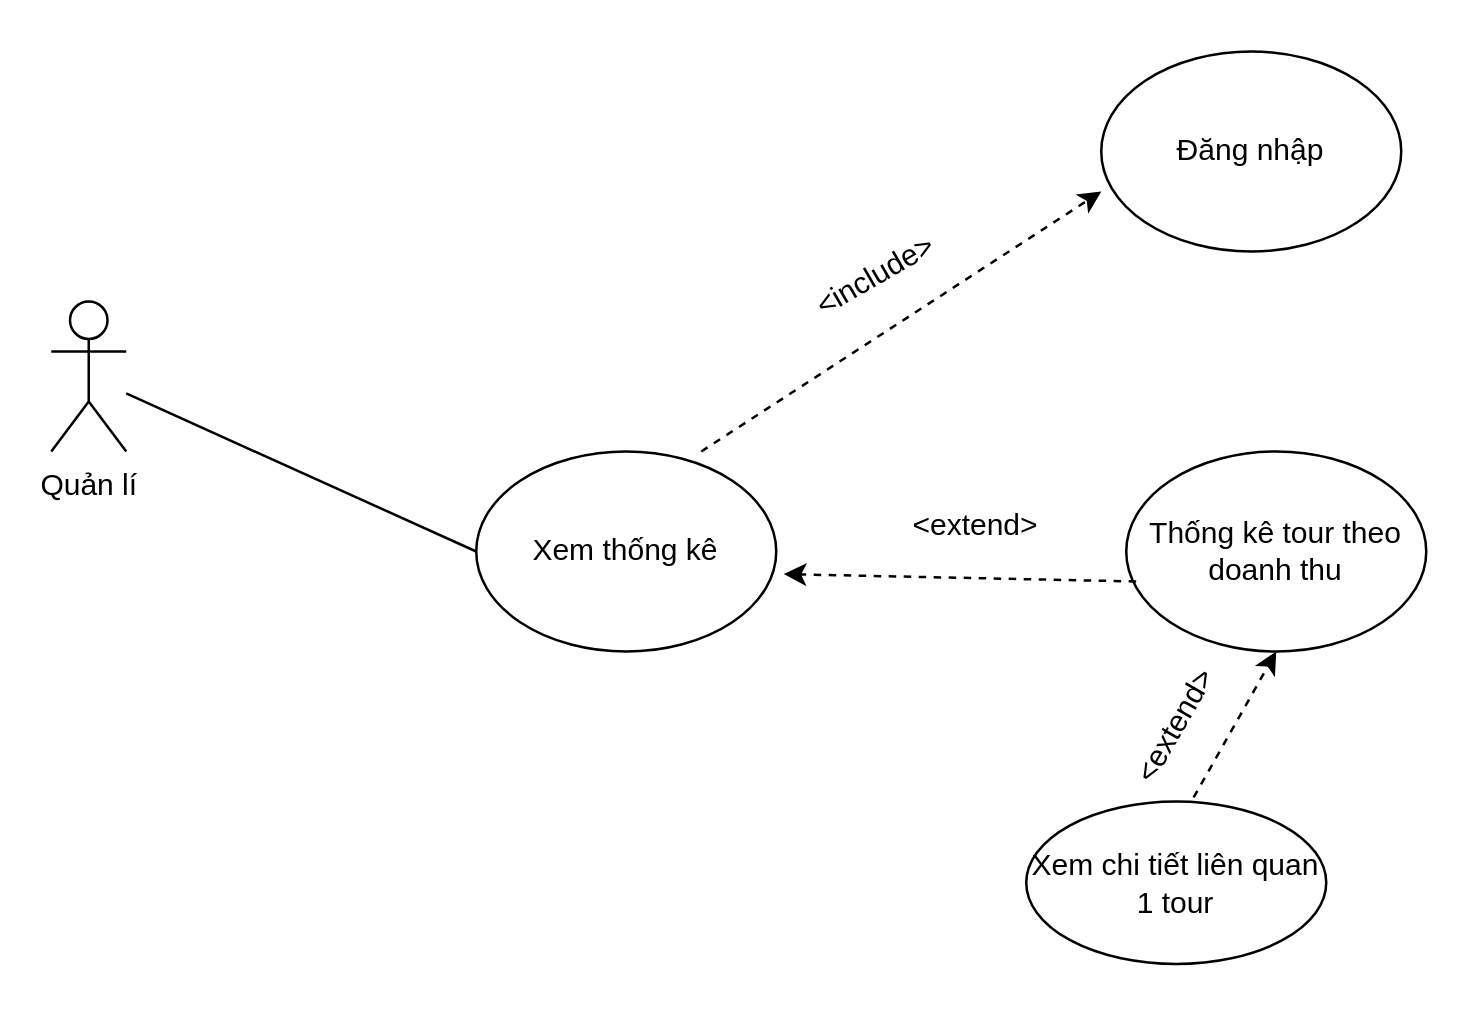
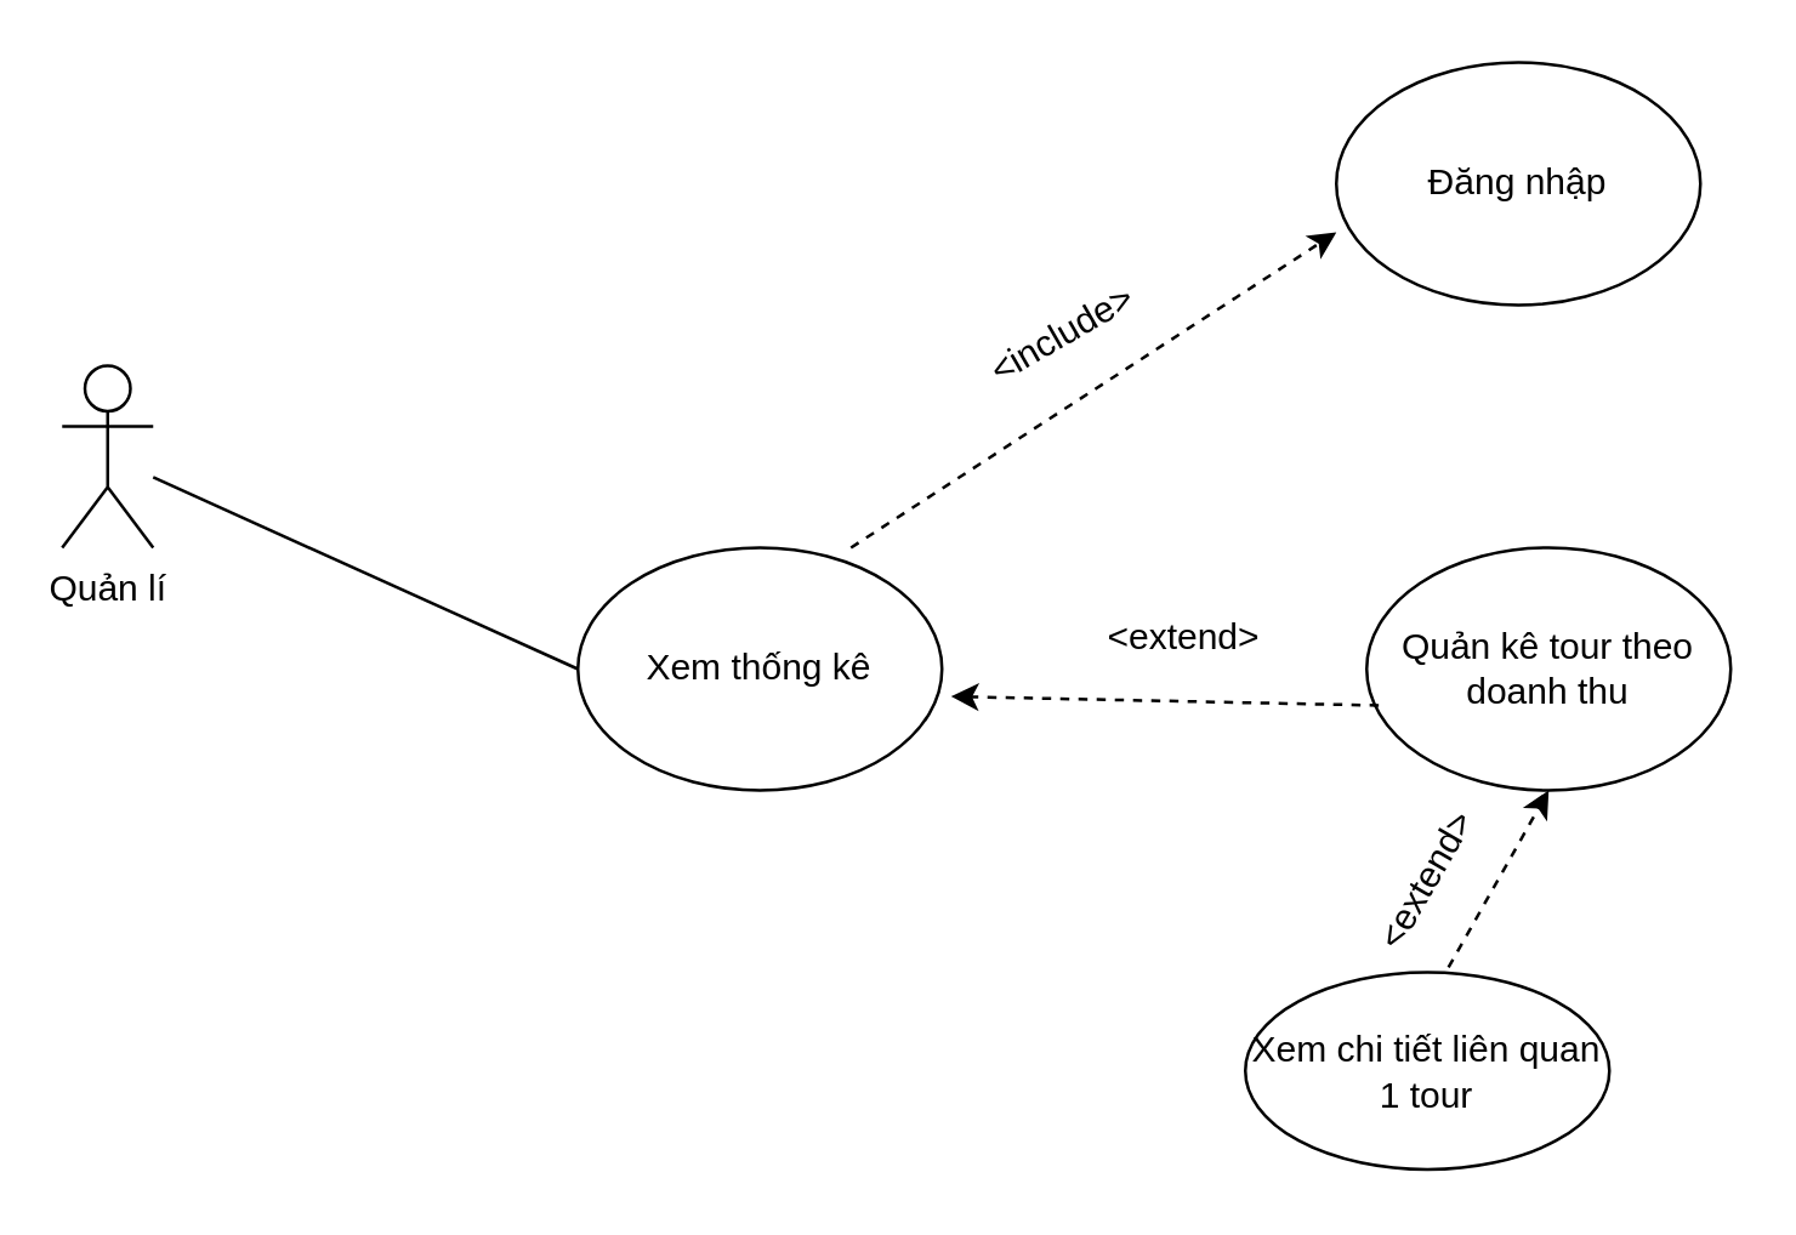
  <mxCell id="0" />
  <mxCell id="1" parent="0" />
  <mxCell id="2" value="Quản lí" style="shape=umlActor;verticalLabelPosition=bottom;verticalAlign=top;html=1;outlineConnect=0;" parent="1" vertex="1"><mxGeometry x="20" y="120" width="30" height="60" as="geometry" /></mxCell>
  <mxCell id="3" value="Xem thống kê" style="ellipse;whiteSpace=wrap;html=1;" parent="1" vertex="1"><mxGeometry x="190" y="180" width="120" height="80" as="geometry" /></mxCell>
  <mxCell id="4" value="Đăng nhập" style="ellipse;whiteSpace=wrap;html=1;" parent="1" vertex="1"><mxGeometry x="440" y="20" width="120" height="80" as="geometry" /></mxCell>
- <mxCell id="5" value="Thống kê tour theo doanh thu" style="ellipse;whiteSpace=wrap;html=1;" parent="1" vertex="1"><mxGeometry x="450" y="180" width="120" height="80" as="geometry" /></mxCell>
+ <mxCell id="5" value="Quản kê tour theo doanh thu" style="ellipse;whiteSpace=wrap;html=1;" parent="1" vertex="1"><mxGeometry x="450" y="180" width="120" height="80" as="geometry" /></mxCell>
  <mxCell id="6" value="Xem chi tiết liên quan 1 tour" style="ellipse;whiteSpace=wrap;html=1;" parent="1" vertex="1"><mxGeometry x="410" y="320" width="120" height="65" as="geometry" /></mxCell>
  <mxCell id="7" value="" style="endArrow=none;html=1;" parent="1" source="2" edge="1"><mxGeometry width="50" height="50" relative="1" as="geometry"><mxPoint x="320" y="270" as="sourcePoint" /><mxPoint x="190" y="220" as="targetPoint" /></mxGeometry></mxCell>
  <mxCell id="8" value="" style="endArrow=classic;html=1;exitX=0.75;exitY=0;exitDx=0;exitDy=0;exitPerimeter=0;entryX=0;entryY=0.7;entryDx=0;entryDy=0;entryPerimeter=0;dashed=1;" parent="1" source="3" target="4" edge="1"><mxGeometry width="50" height="50" relative="1" as="geometry"><mxPoint x="350" y="140" as="sourcePoint" /><mxPoint x="400" y="90" as="targetPoint" /></mxGeometry></mxCell>
  <mxCell id="9" value="&amp;lt;include&amp;gt;" style="text;html=1;strokeColor=none;fillColor=none;align=center;verticalAlign=middle;whiteSpace=wrap;rounded=0;rotation=-30;" parent="1" vertex="1"><mxGeometry x="330" y="100" width="40" height="20" as="geometry" /></mxCell>
  <mxCell id="10" value="" style="endArrow=classic;html=1;dashed=1;exitX=0.033;exitY=0.65;exitDx=0;exitDy=0;exitPerimeter=0;entryX=1.025;entryY=0.613;entryDx=0;entryDy=0;entryPerimeter=0;" parent="1" source="5" target="3" edge="1"><mxGeometry width="50" height="50" relative="1" as="geometry"><mxPoint x="350" y="240" as="sourcePoint" /><mxPoint x="400" y="190" as="targetPoint" /></mxGeometry></mxCell>
  <mxCell id="11" value="&amp;lt;extend&amp;gt;" style="text;html=1;strokeColor=none;fillColor=none;align=center;verticalAlign=middle;whiteSpace=wrap;rounded=0;" parent="1" vertex="1"><mxGeometry x="370" y="200" width="40" height="20" as="geometry" /></mxCell>
  <mxCell id="12" value="" style="endArrow=classic;html=1;dashed=1;entryX=0.5;entryY=1;entryDx=0;entryDy=0;exitX=0.558;exitY=-0.025;exitDx=0;exitDy=0;exitPerimeter=0;" parent="1" source="6" target="5" edge="1"><mxGeometry width="50" height="50" relative="1" as="geometry"><mxPoint x="510" y="330" as="sourcePoint" /><mxPoint x="560" y="280" as="targetPoint" /></mxGeometry></mxCell>
  <mxCell id="13" value="&amp;lt;extend&amp;gt;" style="text;html=1;strokeColor=none;fillColor=none;align=center;verticalAlign=middle;whiteSpace=wrap;rounded=0;rotation=-60;" parent="1" vertex="1"><mxGeometry x="450" y="280" width="40" height="20" as="geometry" /></mxCell>
